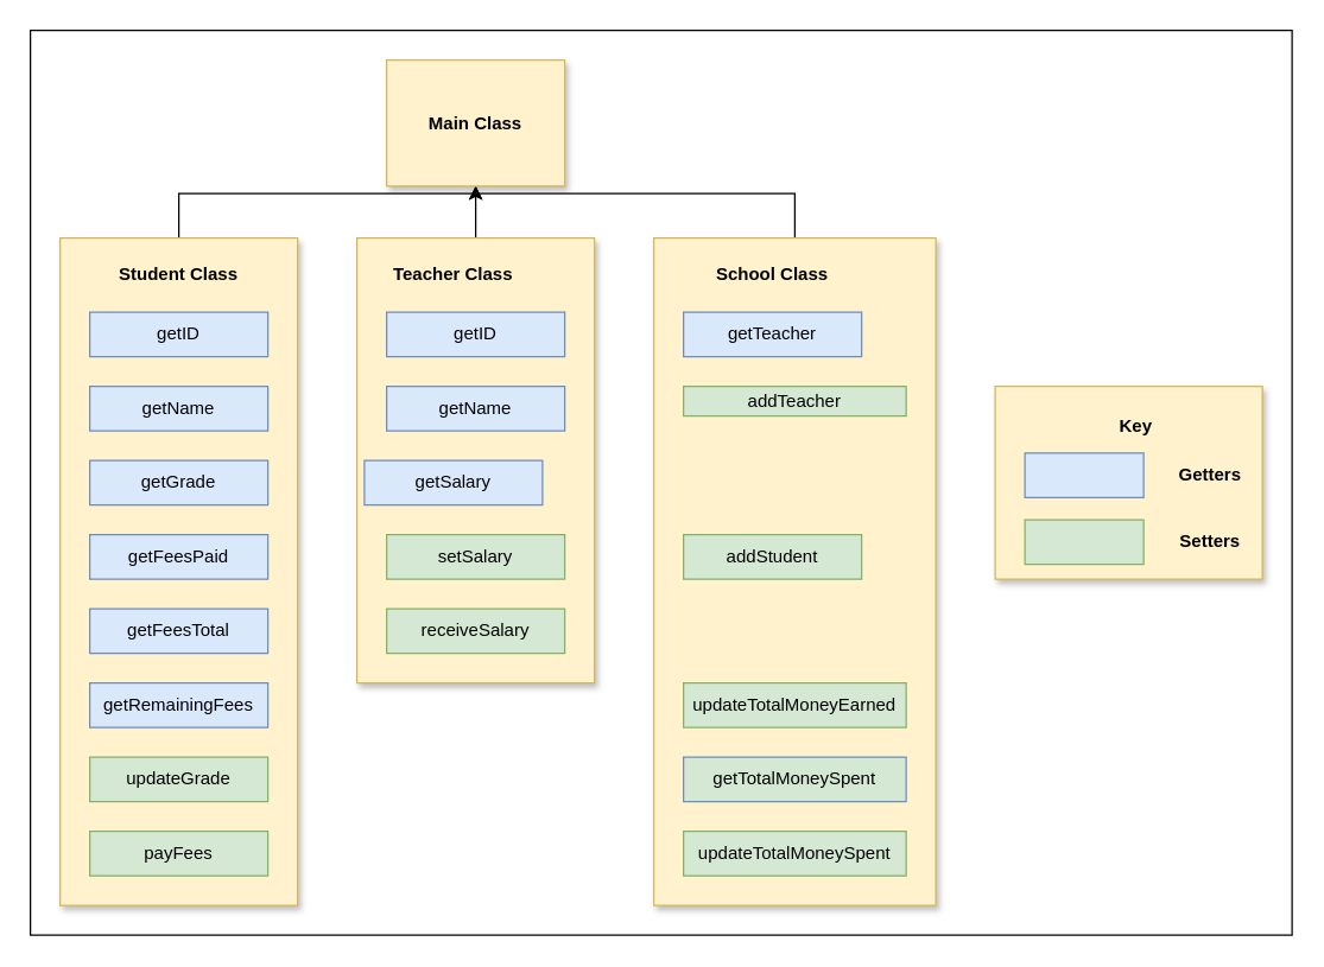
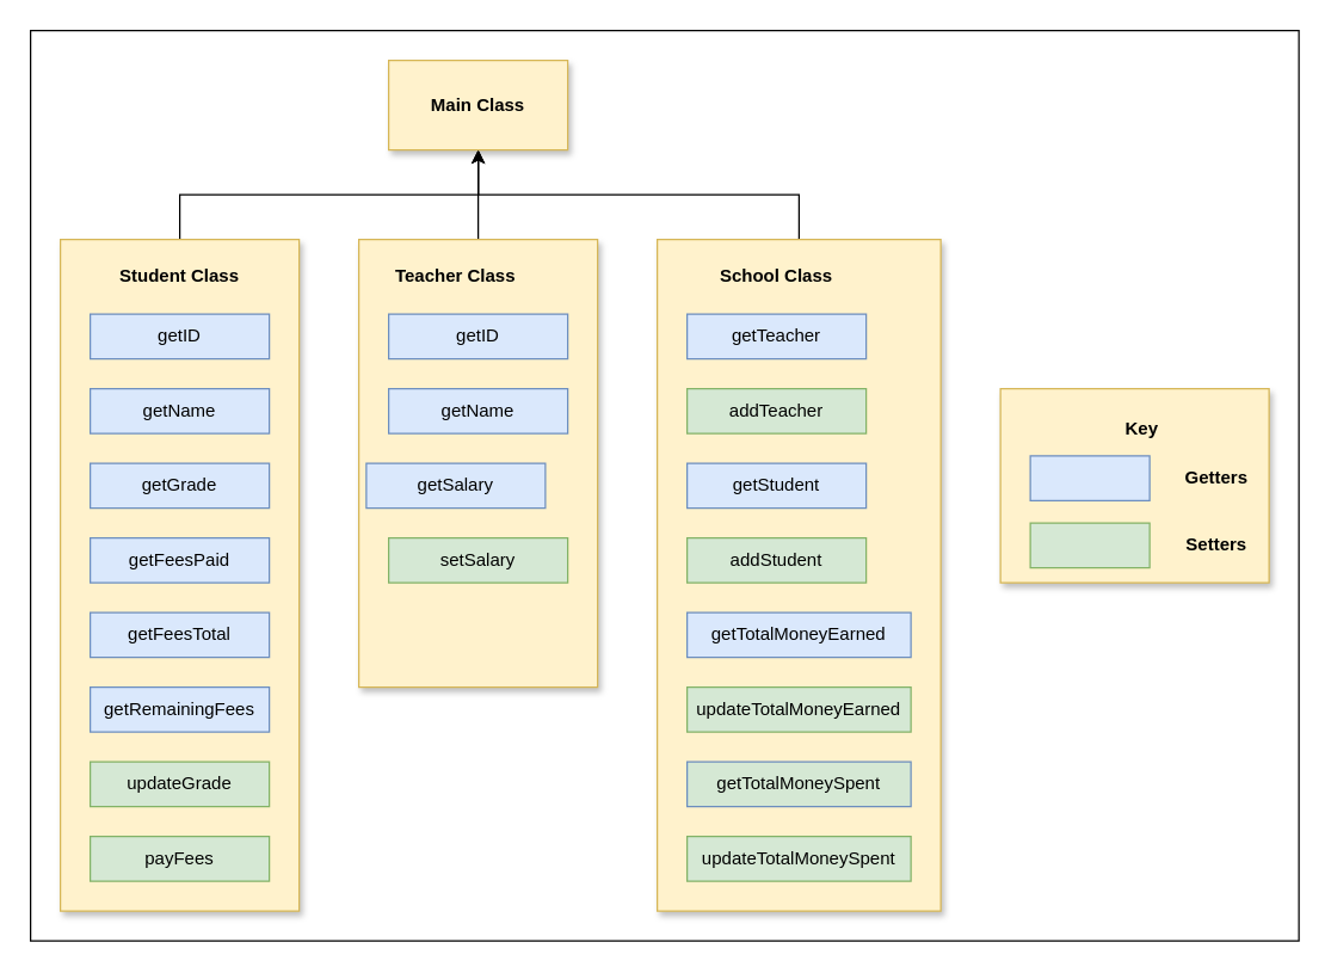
  <mxCell id="0" />
  <mxCell id="1" parent="0" />
  <mxCell id="2" value="" style="rounded=0;whiteSpace=wrap;html=1;" vertex="1" parent="1"><mxGeometry x="20" y="20" width="850" height="610" as="geometry" /></mxCell>
  <mxCell id="3" value="" style="rounded=0;whiteSpace=wrap;html=1;shadow=1;fillColor=#fff2cc;strokeColor=#d6b656;" vertex="1" parent="1"><mxGeometry x="670" y="260" width="180" height="130" as="geometry" /></mxCell>
  <mxCell id="4" style="edgeStyle=orthogonalEdgeStyle;rounded=0;orthogonalLoop=1;jettySize=auto;html=1;entryX=0.5;entryY=1;entryDx=0;entryDy=0;" parent="1" source="5" target="34" edge="1"><mxGeometry relative="1" as="geometry"><Array as="points"><mxPoint x="535" y="130" /><mxPoint x="320" y="130" /></Array></mxGeometry></mxCell>
  <mxCell id="5" value="" style="rounded=0;whiteSpace=wrap;html=1;fillColor=#fff2cc;strokeColor=#d6b656;shadow=1;" parent="1" vertex="1"><mxGeometry x="440" y="160" width="190" height="450" as="geometry" /></mxCell>
  <mxCell id="6" style="edgeStyle=orthogonalEdgeStyle;rounded=0;orthogonalLoop=1;jettySize=auto;html=1;entryX=0.5;entryY=1;entryDx=0;entryDy=0;" parent="1" source="7" target="34" edge="1"><mxGeometry relative="1" as="geometry" /></mxCell>
  <mxCell id="7" value="" style="rounded=0;whiteSpace=wrap;html=1;fillColor=#fff2cc;strokeColor=#d6b656;shadow=1;" parent="1" vertex="1"><mxGeometry x="240" y="160" width="160" height="300" as="geometry" /></mxCell>
  <mxCell id="8" style="edgeStyle=orthogonalEdgeStyle;rounded=0;orthogonalLoop=1;jettySize=auto;html=1;entryX=0.5;entryY=1;entryDx=0;entryDy=0;" parent="1" source="9" target="34" edge="1"><mxGeometry relative="1" as="geometry"><Array as="points"><mxPoint x="120" y="130" /><mxPoint x="320" y="130" /></Array></mxGeometry></mxCell>
  <mxCell id="9" value="" style="rounded=0;whiteSpace=wrap;html=1;fillColor=#fff2cc;strokeColor=#d6b656;shadow=1;" parent="1" vertex="1"><mxGeometry x="40" y="160" width="160" height="450" as="geometry" /></mxCell>
  <mxCell id="10" value="getID" style="rounded=0;whiteSpace=wrap;html=1;fillColor=#dae8fc;strokeColor=#6c8ebf;" parent="1" vertex="1"><mxGeometry x="60" y="210" width="120" height="30" as="geometry" /></mxCell>
  <mxCell id="11" value="getName" style="rounded=0;whiteSpace=wrap;html=1;fillColor=#dae8fc;strokeColor=#6c8ebf;" parent="1" vertex="1"><mxGeometry x="60" y="260" width="120" height="30" as="geometry" /></mxCell>
  <mxCell id="12" value="getGrade" style="rounded=0;whiteSpace=wrap;html=1;fillColor=#dae8fc;strokeColor=#6c8ebf;" parent="1" vertex="1"><mxGeometry x="60" y="310" width="120" height="30" as="geometry" /></mxCell>
  <mxCell id="13" value="getFeesPaid" style="rounded=0;whiteSpace=wrap;html=1;fillColor=#dae8fc;strokeColor=#6c8ebf;" parent="1" vertex="1"><mxGeometry x="60" y="360" width="120" height="30" as="geometry" /></mxCell>
  <mxCell id="14" value="getFeesTotal" style="rounded=0;whiteSpace=wrap;html=1;fillColor=#dae8fc;strokeColor=#6c8ebf;" parent="1" vertex="1"><mxGeometry x="60" y="410" width="120" height="30" as="geometry" /></mxCell>
  <mxCell id="15" value="getRemainingFees" style="rounded=0;whiteSpace=wrap;html=1;fillColor=#dae8fc;strokeColor=#6c8ebf;" parent="1" vertex="1"><mxGeometry x="60" y="460" width="120" height="30" as="geometry" /></mxCell>
  <mxCell id="16" value="getID" style="rounded=0;whiteSpace=wrap;html=1;fillColor=#dae8fc;strokeColor=#6c8ebf;" parent="1" vertex="1"><mxGeometry x="260" y="210" width="120" height="30" as="geometry" /></mxCell>
  <mxCell id="17" value="getName" style="rounded=0;whiteSpace=wrap;html=1;fillColor=#dae8fc;strokeColor=#6c8ebf;" parent="1" vertex="1"><mxGeometry x="260" y="260" width="120" height="30" as="geometry" /></mxCell>
  <mxCell id="18" value="getSalary" style="rounded=0;whiteSpace=wrap;html=1;fillColor=#dae8fc;strokeColor=#6c8ebf;" parent="1" vertex="1"><mxGeometry x="245" y="310" width="120" height="30" as="geometry" /></mxCell>
  <mxCell id="19" value="setSalary" style="rounded=0;whiteSpace=wrap;html=1;fillColor=#d5e8d4;strokeColor=#82b366;" parent="1" vertex="1"><mxGeometry x="260" y="360" width="120" height="30" as="geometry" /></mxCell>
- <mxCell id="20" value="receiveSalary" style="rounded=0;whiteSpace=wrap;html=1;fillColor=#d5e8d4;strokeColor=#82b366;" parent="1" vertex="1"><mxGeometry x="260" y="410" width="120" height="30" as="geometry" /></mxCell>
  <mxCell id="21" value="updateGrade" style="rounded=0;whiteSpace=wrap;html=1;fillColor=#d5e8d4;strokeColor=#82b366;" parent="1" vertex="1"><mxGeometry x="60" y="510" width="120" height="30" as="geometry" /></mxCell>
  <mxCell id="22" value="payFees" style="rounded=0;whiteSpace=wrap;html=1;fillColor=#d5e8d4;strokeColor=#82b366;" parent="1" vertex="1"><mxGeometry x="60" y="560" width="120" height="30" as="geometry" /></mxCell>
  <mxCell id="23" value="getTeacher" style="rounded=0;whiteSpace=wrap;html=1;fillColor=#dae8fc;strokeColor=#6c8ebf;" parent="1" vertex="1"><mxGeometry x="460" y="210" width="120" height="30" as="geometry" /></mxCell>
- <mxCell id="24" value="addTeacher" style="rounded=0;whiteSpace=wrap;html=1;fillColor=#d5e8d4;strokeColor=#82b366;" parent="1" vertex="1"><mxGeometry x="460" y="260" width="150" height="20" as="geometry" /></mxCell>
+ <mxCell id="24" value="addTeacher" style="rounded=0;whiteSpace=wrap;html=1;fillColor=#d5e8d4;strokeColor=#82b366;" parent="1" vertex="1"><mxGeometry x="460" y="260" width="120" height="30" as="geometry" /></mxCell>
+ <mxCell id="25" value="getStudent" style="rounded=0;whiteSpace=wrap;html=1;fillColor=#dae8fc;strokeColor=#6c8ebf;" parent="1" vertex="1"><mxGeometry x="460" y="310" width="120" height="30" as="geometry" /></mxCell>
  <mxCell id="26" value="addStudent" style="rounded=0;whiteSpace=wrap;html=1;fillColor=#d5e8d4;strokeColor=#82b366;" parent="1" vertex="1"><mxGeometry x="460" y="360" width="120" height="30" as="geometry" /></mxCell>
+ <mxCell id="27" value="getTotalMoneyEarned" style="rounded=0;whiteSpace=wrap;html=1;fillColor=#dae8fc;strokeColor=#6c8ebf;" parent="1" vertex="1"><mxGeometry x="460" y="410" width="150" height="30" as="geometry" /></mxCell>
  <mxCell id="28" value="updateTotalMoneyEarned" style="rounded=0;whiteSpace=wrap;html=1;fillColor=#d5e8d4;strokeColor=#82b366;" parent="1" vertex="1"><mxGeometry x="460" y="460" width="150" height="30" as="geometry" /></mxCell>
  <mxCell id="29" value="getTotalMoneySpent" style="rounded=0;whiteSpace=wrap;html=1;fillColor=#d5e8d4;strokeColor=#6c8ebf;" parent="1" vertex="1"><mxGeometry x="460" y="510" width="150" height="30" as="geometry" /></mxCell>
  <mxCell id="30" value="updateTotalMoneySpent" style="rounded=0;whiteSpace=wrap;html=1;fillColor=#d5e8d4;strokeColor=#82b366;" parent="1" vertex="1"><mxGeometry x="460" y="560" width="150" height="30" as="geometry" /></mxCell>
  <mxCell id="31" value="Student Class" style="text;html=1;strokeColor=none;fillColor=none;align=center;verticalAlign=middle;whiteSpace=wrap;rounded=0;fontStyle=1" parent="1" vertex="1"><mxGeometry x="75" y="170" width="90" height="30" as="geometry" /></mxCell>
  <mxCell id="32" value="Teacher Class" style="text;html=1;strokeColor=none;fillColor=none;align=center;verticalAlign=middle;whiteSpace=wrap;rounded=0;fontStyle=1" parent="1" vertex="1"><mxGeometry x="260" y="170" width="90" height="30" as="geometry" /></mxCell>
  <mxCell id="33" value="School Class" style="text;html=1;strokeColor=none;fillColor=none;align=center;verticalAlign=middle;whiteSpace=wrap;rounded=0;fontStyle=1" parent="1" vertex="1"><mxGeometry x="480" y="170" width="80" height="30" as="geometry" /></mxCell>
- <mxCell id="34" value="Main Class" style="rounded=0;whiteSpace=wrap;html=1;fontStyle=1;fillColor=#fff2cc;strokeColor=#d6b656;shadow=1;" parent="1" vertex="1"><mxGeometry x="260" y="40" width="120" height="85" as="geometry" /></mxCell>
+ <mxCell id="34" value="Main Class" style="rounded=0;whiteSpace=wrap;html=1;fontStyle=1;fillColor=#fff2cc;strokeColor=#d6b656;shadow=1;" parent="1" vertex="1"><mxGeometry x="260" y="40" width="120" height="60" as="geometry" /></mxCell>
  <mxCell id="35" value="" style="rounded=0;whiteSpace=wrap;html=1;fillColor=#dae8fc;strokeColor=#6c8ebf;" vertex="1" parent="1"><mxGeometry x="690" y="305" width="80" height="30" as="geometry" /></mxCell>
  <mxCell id="36" value="" style="rounded=0;whiteSpace=wrap;html=1;fillColor=#d5e8d4;strokeColor=#82b366;" vertex="1" parent="1"><mxGeometry x="690" y="350" width="80" height="30" as="geometry" /></mxCell>
  <mxCell id="37" value="Getters" style="text;html=1;strokeColor=none;fillColor=none;align=center;verticalAlign=middle;whiteSpace=wrap;rounded=0;fontStyle=1" vertex="1" parent="1"><mxGeometry x="770" y="305" width="90" height="30" as="geometry" /></mxCell>
  <mxCell id="38" value="Setters" style="text;html=1;strokeColor=none;fillColor=none;align=center;verticalAlign=middle;whiteSpace=wrap;rounded=0;fontStyle=1" vertex="1" parent="1"><mxGeometry x="770" y="350" width="90" height="30" as="geometry" /></mxCell>
  <mxCell id="39" value="Key" style="text;html=1;strokeColor=none;fillColor=none;align=center;verticalAlign=middle;whiteSpace=wrap;rounded=0;fontStyle=1" vertex="1" parent="1"><mxGeometry x="720" y="272" width="90" height="30" as="geometry" /></mxCell>
